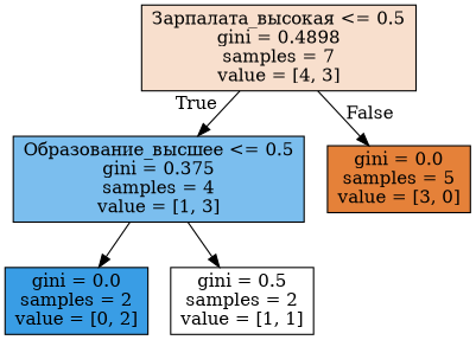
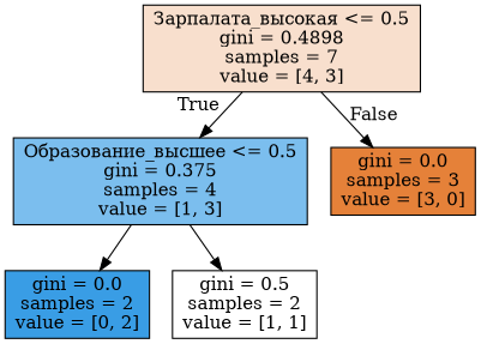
  digraph {
    node [color=black shape=box style=filled]
    n1 [fillcolor="#e5813940" label="Зарпалата_высокая <= 0.5\ngini = 0.4898\nsamples = 7\nvalue = [4, 3]"]
    n2 [fillcolor="#399de5aa" label="Образование_высшее <= 0.5\ngini = 0.375\nsamples = 4\nvalue = [1, 3]"]
-   n3 [fillcolor="#e58139ff" label="gini = 0.0\nsamples = 5\nvalue = [3, 0]"]
+   n3 [fillcolor="#e58139ff" label="gini = 0.0\nsamples = 3\nvalue = [3, 0]"]
    n4 [fillcolor="#399de5ff" label="gini = 0.0\nsamples = 2\nvalue = [0, 2]"]
    n5 [fillcolor="#e5813900" label="gini = 0.5\nsamples = 2\nvalue = [1, 1]"]
    n1 -> n2 [headlabel=True labelangle=45 labeldistance=2.5]
    n1 -> n3 [headlabel=False labelangle=-45 labeldistance=2.5]
    n2 -> n4
    n2 -> n5
  }
